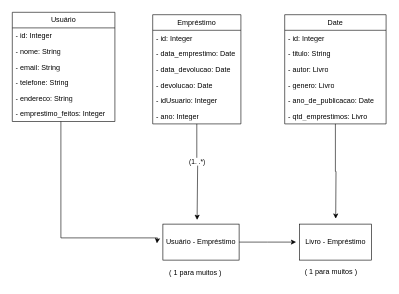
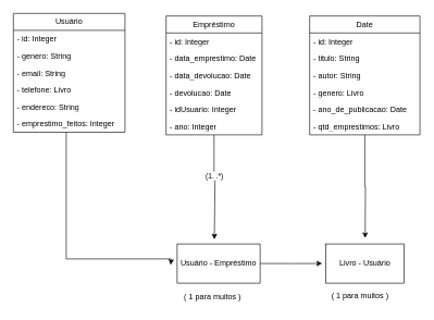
  <mxCell id="0" />
  <mxCell id="1" parent="0" />
  <mxCell id="2" style="rounded=0;orthogonalLoop=1;jettySize=auto;html=1;edgeStyle=orthogonalEdgeStyle;" parent="1" source="3" edge="1"><mxGeometry relative="1" as="geometry"><mxPoint x="261" y="405" as="targetPoint" /><Array as="points"><mxPoint x="101" y="396" /><mxPoint x="262" y="396" /></Array></mxGeometry></mxCell>
  <mxCell id="3" value="Usuário" style="swimlane;fontStyle=0;childLayout=stackLayout;horizontal=1;startSize=26;fillColor=none;horizontalStack=0;resizeParent=1;resizeParentMax=0;resizeLast=0;collapsible=1;marginBottom=0;whiteSpace=wrap;html=1;" parent="1" vertex="1"><mxGeometry x="20" y="20" width="171" height="182" as="geometry"><mxRectangle x="112" y="150" width="61" height="26" as="alternateBounds" /></mxGeometry></mxCell>
  <mxCell id="4" value="- id: Integer" style="text;strokeColor=none;fillColor=none;align=left;verticalAlign=top;spacingLeft=4;spacingRight=4;overflow=hidden;rotatable=0;points=[[0,0.5],[1,0.5]];portConstraint=eastwest;whiteSpace=wrap;html=1;" parent="3" vertex="1"><mxGeometry y="26" width="171" height="26" as="geometry" /></mxCell>
- <mxCell id="5" value="- nome: String" style="text;strokeColor=none;fillColor=none;align=left;verticalAlign=top;spacingLeft=4;spacingRight=4;overflow=hidden;rotatable=0;points=[[0,0.5],[1,0.5]];portConstraint=eastwest;whiteSpace=wrap;html=1;" parent="3" vertex="1"><mxGeometry y="52" width="171" height="26" as="geometry" /></mxCell>
+ <mxCell id="5" value="- genero: String" style="text;strokeColor=none;fillColor=none;align=left;verticalAlign=top;spacingLeft=4;spacingRight=4;overflow=hidden;rotatable=0;points=[[0,0.5],[1,0.5]];portConstraint=eastwest;whiteSpace=wrap;html=1;" parent="3" vertex="1"><mxGeometry y="52" width="171" height="26" as="geometry" /></mxCell>
  <mxCell id="6" value="- email: String" style="text;strokeColor=none;fillColor=none;align=left;verticalAlign=top;spacingLeft=4;spacingRight=4;overflow=hidden;rotatable=0;points=[[0,0.5],[1,0.5]];portConstraint=eastwest;whiteSpace=wrap;html=1;" parent="3" vertex="1"><mxGeometry y="78" width="171" height="26" as="geometry" /></mxCell>
- <mxCell id="7" value="- telefone: String" style="text;strokeColor=none;fillColor=none;align=left;verticalAlign=top;spacingLeft=4;spacingRight=4;overflow=hidden;rotatable=0;points=[[0,0.5],[1,0.5]];portConstraint=eastwest;whiteSpace=wrap;html=1;" parent="3" vertex="1"><mxGeometry y="104" width="171" height="26" as="geometry" /></mxCell>
+ <mxCell id="7" value="- telefone: Livro" style="text;strokeColor=none;fillColor=none;align=left;verticalAlign=top;spacingLeft=4;spacingRight=4;overflow=hidden;rotatable=0;points=[[0,0.5],[1,0.5]];portConstraint=eastwest;whiteSpace=wrap;html=1;" parent="3" vertex="1"><mxGeometry y="104" width="171" height="26" as="geometry" /></mxCell>
  <mxCell id="8" value="- endereco: String" style="text;strokeColor=none;fillColor=none;align=left;verticalAlign=top;spacingLeft=4;spacingRight=4;overflow=hidden;rotatable=0;points=[[0,0.5],[1,0.5]];portConstraint=eastwest;whiteSpace=wrap;html=1;" parent="3" vertex="1"><mxGeometry y="130" width="171" height="26" as="geometry" /></mxCell>
  <mxCell id="9" value="- emprestimo_feitos: Integer" style="text;strokeColor=none;fillColor=none;align=left;verticalAlign=top;spacingLeft=4;spacingRight=4;overflow=hidden;rotatable=0;points=[[0,0.5],[1,0.5]];portConstraint=eastwest;whiteSpace=wrap;html=1;" parent="3" vertex="1"><mxGeometry y="156" width="171" height="26" as="geometry" /></mxCell>
  <mxCell id="10" style="edgeStyle=orthogonalEdgeStyle;rounded=0;orthogonalLoop=1;jettySize=auto;html=1;" parent="1" source="11" edge="1"><mxGeometry relative="1" as="geometry"><mxPoint x="559" y="364" as="targetPoint" /></mxGeometry></mxCell>
  <mxCell id="11" value="Date" style="swimlane;fontStyle=0;childLayout=stackLayout;horizontal=1;startSize=26;fillColor=none;horizontalStack=0;resizeParent=1;resizeParentMax=0;resizeLast=0;collapsible=1;marginBottom=0;whiteSpace=wrap;html=1;" parent="1" vertex="1"><mxGeometry x="474" y="24" width="169" height="182" as="geometry" /></mxCell>
  <mxCell id="12" value="- id: Integer" style="text;strokeColor=none;fillColor=none;align=left;verticalAlign=top;spacingLeft=4;spacingRight=4;overflow=hidden;rotatable=0;points=[[0,0.5],[1,0.5]];portConstraint=eastwest;whiteSpace=wrap;html=1;" parent="11" vertex="1"><mxGeometry y="26" width="169" height="26" as="geometry" /></mxCell>
  <mxCell id="13" value="- titulo: String" style="text;strokeColor=none;fillColor=none;align=left;verticalAlign=top;spacingLeft=4;spacingRight=4;overflow=hidden;rotatable=0;points=[[0,0.5],[1,0.5]];portConstraint=eastwest;whiteSpace=wrap;html=1;" parent="11" vertex="1"><mxGeometry y="52" width="169" height="26" as="geometry" /></mxCell>
- <mxCell id="14" value="- autor: Livro" style="text;strokeColor=none;fillColor=none;align=left;verticalAlign=top;spacingLeft=4;spacingRight=4;overflow=hidden;rotatable=0;points=[[0,0.5],[1,0.5]];portConstraint=eastwest;whiteSpace=wrap;html=1;" parent="11" vertex="1"><mxGeometry y="78" width="169" height="26" as="geometry" /></mxCell>
+ <mxCell id="14" value="- autor: String" style="text;strokeColor=none;fillColor=none;align=left;verticalAlign=top;spacingLeft=4;spacingRight=4;overflow=hidden;rotatable=0;points=[[0,0.5],[1,0.5]];portConstraint=eastwest;whiteSpace=wrap;html=1;" parent="11" vertex="1"><mxGeometry y="78" width="169" height="26" as="geometry" /></mxCell>
  <mxCell id="15" value="- genero: Livro" style="text;strokeColor=none;fillColor=none;align=left;verticalAlign=top;spacingLeft=4;spacingRight=4;overflow=hidden;rotatable=0;points=[[0,0.5],[1,0.5]];portConstraint=eastwest;whiteSpace=wrap;html=1;" parent="11" vertex="1"><mxGeometry y="104" width="169" height="26" as="geometry" /></mxCell>
  <mxCell id="16" value="- ano_de_publicacao: Date" style="text;strokeColor=none;fillColor=none;align=left;verticalAlign=top;spacingLeft=4;spacingRight=4;overflow=hidden;rotatable=0;points=[[0,0.5],[1,0.5]];portConstraint=eastwest;whiteSpace=wrap;html=1;" parent="11" vertex="1"><mxGeometry y="130" width="169" height="26" as="geometry" /></mxCell>
  <mxCell id="17" value="- qtd_emprestimos: Livro" style="text;strokeColor=none;fillColor=none;align=left;verticalAlign=top;spacingLeft=4;spacingRight=4;overflow=hidden;rotatable=0;points=[[0,0.5],[1,0.5]];portConstraint=eastwest;whiteSpace=wrap;html=1;" vertex="1" parent="11"><mxGeometry y="156" width="169" height="26" as="geometry" /></mxCell>
  <mxCell id="18" style="edgeStyle=orthogonalEdgeStyle;rounded=0;orthogonalLoop=1;jettySize=auto;html=1;" parent="1" source="20" edge="1"><mxGeometry relative="1" as="geometry"><mxPoint x="328" y="366" as="targetPoint" /><Array as="points"><mxPoint x="328" y="267" /><mxPoint x="329" y="267" /></Array></mxGeometry></mxCell>
  <mxCell id="19" value="(1. .*)" style="edgeLabel;html=1;align=center;verticalAlign=middle;resizable=0;points=[];" vertex="1" connectable="0" parent="18"><mxGeometry x="-0.245" y="-1" relative="1" as="geometry"><mxPoint as="offset" /></mxGeometry></mxCell>
  <mxCell id="20" value="Empréstimo" style="swimlane;fontStyle=0;childLayout=stackLayout;horizontal=1;startSize=26;fillColor=none;horizontalStack=0;resizeParent=1;resizeParentMax=0;resizeLast=0;collapsible=1;marginBottom=0;whiteSpace=wrap;html=1;" parent="1" vertex="1"><mxGeometry x="254" y="24" width="147" height="182" as="geometry" /></mxCell>
  <mxCell id="21" value="- id: Integer" style="text;strokeColor=none;fillColor=none;align=left;verticalAlign=top;spacingLeft=4;spacingRight=4;overflow=hidden;rotatable=0;points=[[0,0.5],[1,0.5]];portConstraint=eastwest;whiteSpace=wrap;html=1;" parent="20" vertex="1"><mxGeometry y="26" width="147" height="26" as="geometry" /></mxCell>
  <mxCell id="22" value="- data_emprestimo: Date" style="text;strokeColor=none;fillColor=none;align=left;verticalAlign=top;spacingLeft=4;spacingRight=4;overflow=hidden;rotatable=0;points=[[0,0.5],[1,0.5]];portConstraint=eastwest;whiteSpace=wrap;html=1;" parent="20" vertex="1"><mxGeometry y="52" width="147" height="26" as="geometry" /></mxCell>
  <mxCell id="23" value="- data_devolucao: Date" style="text;strokeColor=none;fillColor=none;align=left;verticalAlign=top;spacingLeft=4;spacingRight=4;overflow=hidden;rotatable=0;points=[[0,0.5],[1,0.5]];portConstraint=eastwest;whiteSpace=wrap;html=1;" parent="20" vertex="1"><mxGeometry y="78" width="147" height="26" as="geometry" /></mxCell>
  <mxCell id="24" value="- devolucao: Date" style="text;strokeColor=none;fillColor=none;align=left;verticalAlign=top;spacingLeft=4;spacingRight=4;overflow=hidden;rotatable=0;points=[[0,0.5],[1,0.5]];portConstraint=eastwest;whiteSpace=wrap;html=1;" parent="20" vertex="1"><mxGeometry y="104" width="147" height="26" as="geometry" /></mxCell>
  <mxCell id="25" value="- idUsuario: Integer" style="text;strokeColor=none;fillColor=none;align=left;verticalAlign=top;spacingLeft=4;spacingRight=4;overflow=hidden;rotatable=0;points=[[0,0.5],[1,0.5]];portConstraint=eastwest;whiteSpace=wrap;html=1;" parent="20" vertex="1"><mxGeometry y="130" width="147" height="26" as="geometry" /></mxCell>
  <mxCell id="26" value="- ano: Integer" style="text;strokeColor=none;fillColor=none;align=left;verticalAlign=top;spacingLeft=4;spacingRight=4;overflow=hidden;rotatable=0;points=[[0,0.5],[1,0.5]];portConstraint=eastwest;whiteSpace=wrap;html=1;" parent="20" vertex="1"><mxGeometry y="156" width="147" height="26" as="geometry" /></mxCell>
  <mxCell id="27" style="edgeStyle=orthogonalEdgeStyle;rounded=0;orthogonalLoop=1;jettySize=auto;html=1;" edge="1" parent="1" source="28"><mxGeometry relative="1" as="geometry"><mxPoint x="493" y="403" as="targetPoint" /></mxGeometry></mxCell>
  <mxCell id="28" value="Usuário - Empréstimo" style="rounded=0;whiteSpace=wrap;html=1;" parent="1" vertex="1"><mxGeometry x="271" y="373" width="127" height="60" as="geometry" /></mxCell>
- <mxCell id="29" value="Livro - Empréstimo" style="rounded=0;whiteSpace=wrap;html=1;" vertex="1" parent="1"><mxGeometry x="498.5" y="373" width="120" height="60" as="geometry" /></mxCell>
+ <mxCell id="29" value="Livro - Usuário" style="rounded=0;whiteSpace=wrap;html=1;" vertex="1" parent="1"><mxGeometry x="498.5" y="373" width="120" height="60" as="geometry" /></mxCell>
  <mxCell id="30" value="( 1 para muitos )" style="text;html=1;align=center;verticalAlign=middle;resizable=0;points=[];autosize=1;strokeColor=none;fillColor=none;" vertex="1" parent="1"><mxGeometry x="272" y="442" width="105" height="26" as="geometry" /></mxCell>
  <mxCell id="31" value="( 1 para muitos )" style="text;html=1;align=center;verticalAlign=middle;resizable=0;points=[];autosize=1;strokeColor=none;fillColor=none;" vertex="1" parent="1"><mxGeometry x="498" y="440" width="105" height="26" as="geometry" /></mxCell>
